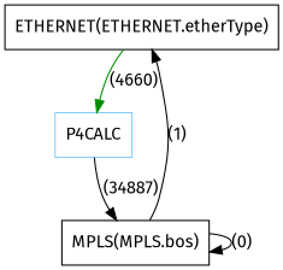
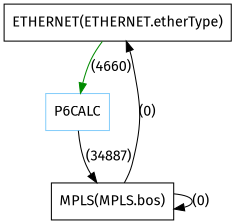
  digraph {
    fontname="Fira Sans"
    node [fontname="Fira Sans" shape=rectangle]
    edge [fontname="Fira Sans" shape=rectangle]
    n1 [label="ETHERNET(ETHERNET.etherType)"]
-   n2 [color=lightskyblue label=P4CALC]
+   n2 [color=lightskyblue label=P6CALC]
    n3 [label="MPLS(MPLS.bos)"]
    n1 -> n2 [color=green4 label="(4660)"]
    n2 -> n3 [label="(34887)"]
-   n3 -> n1 [label="(1)"]
+   n3 -> n1 [label="(0)"]
    n3 -> n3 [label="(0)"]
  }
